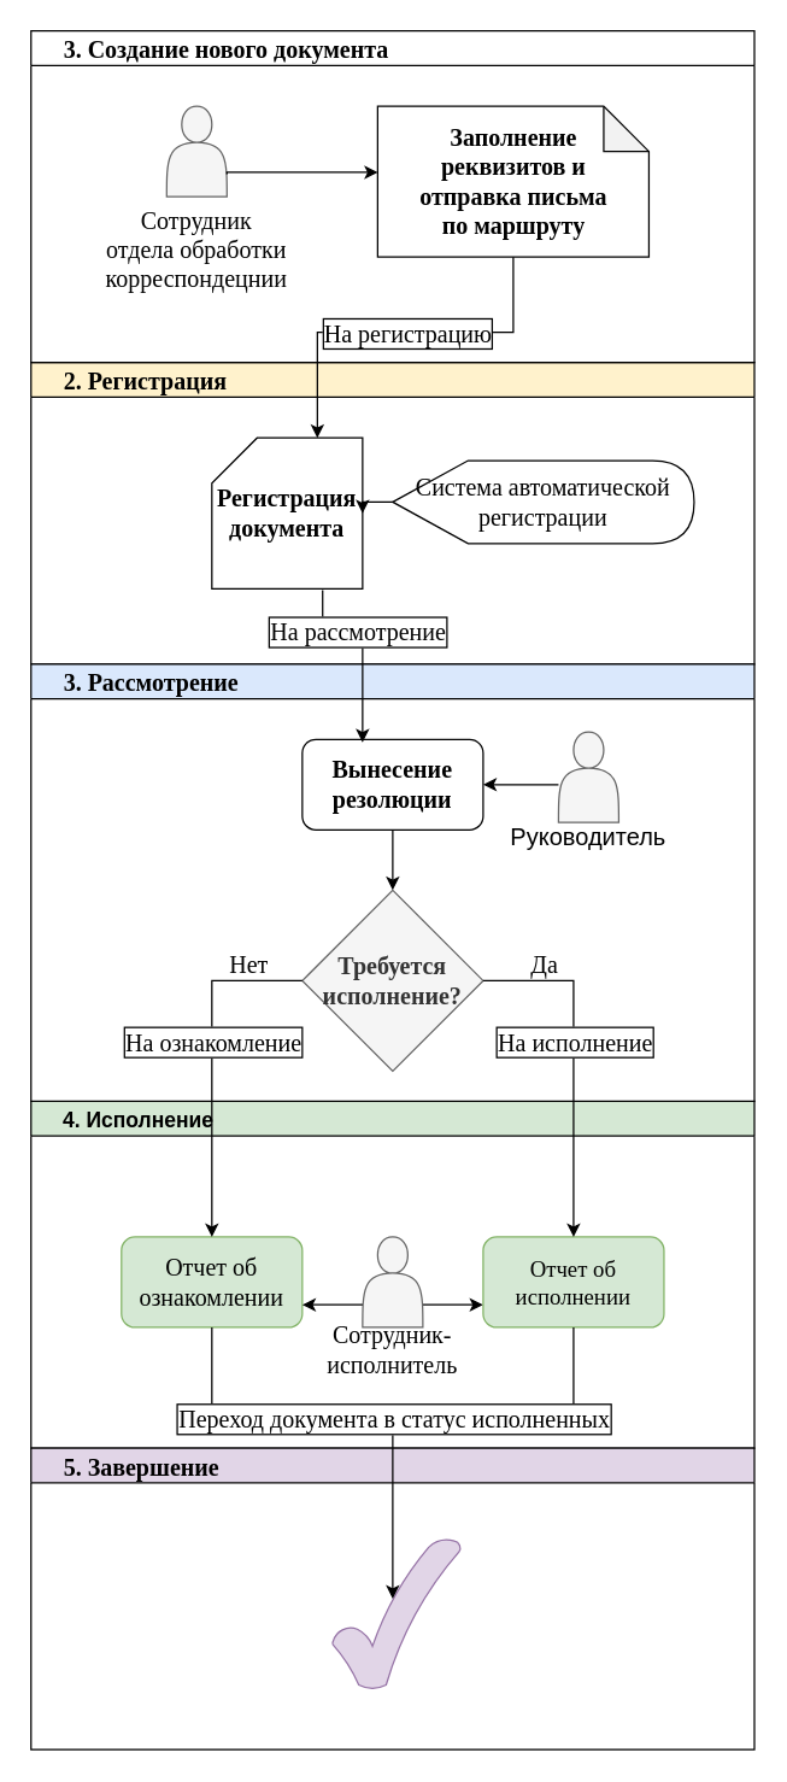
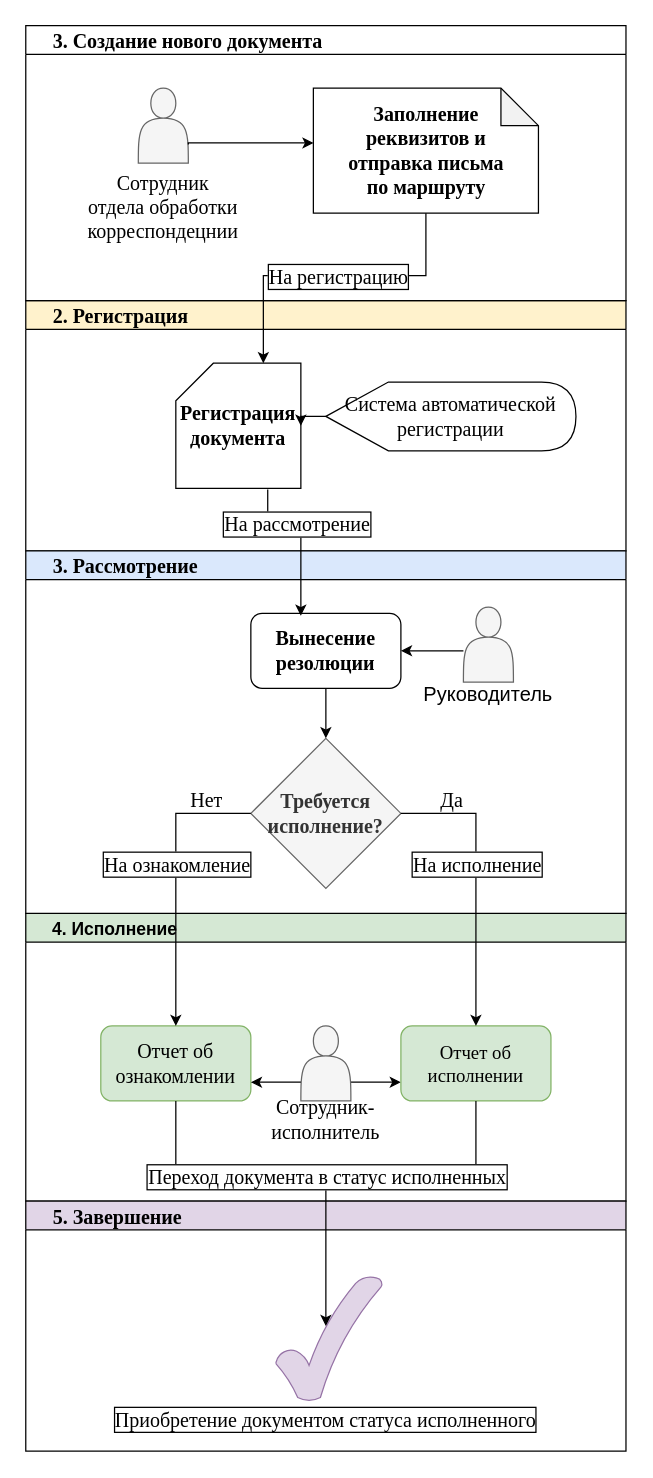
  <mxCell id="0" />
  <mxCell id="1" parent="0" />
  <mxCell id="2" value="     2. Регистрация" style="swimlane;swimlaneFillColor=#FFFFFF;fillColor=#fff2cc;strokeColor=#000000;align=left;fontSize=16;fontFamily=Times New Roman;" vertex="1" parent="1"><mxGeometry x="20" y="240" width="480" height="200" as="geometry" /></mxCell>
  <mxCell id="3" value="&lt;b style=&quot;font-size: 16px;&quot;&gt;Регистрация документа&lt;/b&gt;" style="shape=card;whiteSpace=wrap;html=1;fontFamily=Times New Roman;fontSize=16;fillColor=#FFFFFF;" parent="2" vertex="1"><mxGeometry x="120" y="50" width="100" height="100" as="geometry" /></mxCell>
  <mxCell id="4" style="edgeStyle=orthogonalEdgeStyle;rounded=0;orthogonalLoop=1;jettySize=auto;html=1;exitX=0;exitY=0.5;exitDx=0;exitDy=0;exitPerimeter=0;entryX=1;entryY=0.5;entryDx=0;entryDy=0;entryPerimeter=0;" edge="1" parent="2" source="5" target="3"><mxGeometry relative="1" as="geometry" /></mxCell>
  <mxCell id="5" value="Система автоматической регистрации" style="shape=display;whiteSpace=wrap;html=1;rounded=0;shadow=0;labelBorderColor=none;fontFamily=Times New Roman;fontSize=16;fontColor=#000000;strokeColor=default;strokeWidth=1;fillColor=none;" parent="2" vertex="1"><mxGeometry x="240" y="65" width="200" height="55" as="geometry" /></mxCell>
  <mxCell id="6" value="     4. Исполнение" style="swimlane;swimlaneFillColor=#FFFFFF;fillColor=#d5e8d4;strokeColor=#000000;align=left;fontSize=14;" vertex="1" parent="1"><mxGeometry x="20" y="730" width="480" height="230" as="geometry" /></mxCell>
  <mxCell id="7" value="" style="endArrow=classic;html=1;rounded=0;fontFamily=Times New Roman;fontSize=14;fontColor=#000000;edgeStyle=orthogonalEdgeStyle;entryX=0;entryY=0.75;entryDx=0;entryDy=0;exitX=1;exitY=0.75;exitDx=0;exitDy=0;" parent="6" source="8" target="10" edge="1"><mxGeometry width="50" height="50" relative="1" as="geometry"><mxPoint x="-280" y="140" as="sourcePoint" /><mxPoint x="-230" y="140" as="targetPoint" /></mxGeometry></mxCell>
  <mxCell id="8" value="" style="shape=actor;whiteSpace=wrap;html=1;rounded=0;shadow=0;labelBorderColor=none;fontFamily=Times New Roman;fontSize=14;fontColor=#333333;strokeColor=#666666;strokeWidth=1;fillColor=#f5f5f5;" parent="6" vertex="1"><mxGeometry x="220" y="90" width="40" height="60" as="geometry" /></mxCell>
  <mxCell id="9" value="Отчет об ознакомлении" style="rounded=1;whiteSpace=wrap;html=1;shadow=0;labelBorderColor=none;fontFamily=Times New Roman;fontSize=16;strokeColor=#82b366;strokeWidth=1;fillColor=#d5e8d4;" parent="6" vertex="1"><mxGeometry x="60" y="90" width="120" height="60" as="geometry" /></mxCell>
  <mxCell id="10" value="Отчет об исполнении" style="rounded=1;whiteSpace=wrap;html=1;shadow=0;labelBorderColor=none;fontFamily=Times New Roman;fontSize=15;strokeColor=#82b366;strokeWidth=1;fillColor=#d5e8d4;" parent="6" vertex="1"><mxGeometry x="300" y="90" width="120" height="60" as="geometry" /></mxCell>
  <mxCell id="11" value="Сотрудник-исполнитель" style="text;html=1;strokeColor=none;fillColor=none;align=center;verticalAlign=middle;whiteSpace=wrap;rounded=0;shadow=0;labelBorderColor=none;fontFamily=Times New Roman;fontSize=16;fontColor=#000000;" parent="6" vertex="1"><mxGeometry x="210" y="150" width="60" height="30" as="geometry" /></mxCell>
  <mxCell id="12" value="" style="endArrow=classic;html=1;rounded=0;fontFamily=Times New Roman;fontSize=14;fontColor=#000000;edgeStyle=orthogonalEdgeStyle;exitX=0;exitY=0.75;exitDx=0;exitDy=0;entryX=1;entryY=0.75;entryDx=0;entryDy=0;entryPerimeter=0;" parent="6" source="8" edge="1" target="9"><mxGeometry width="50" height="50" relative="1" as="geometry"><mxPoint x="-280" y="140" as="sourcePoint" /><mxPoint x="190" y="145" as="targetPoint" /><Array as="points" /></mxGeometry></mxCell>
  <mxCell id="13" value="" style="endArrow=none;html=1;rounded=0;fontFamily=Times New Roman;fontSize=14;fontColor=default;edgeStyle=orthogonalEdgeStyle;entryX=0.5;entryY=1;entryDx=0;entryDy=0;" edge="1" parent="6" target="10"><mxGeometry width="50" height="50" relative="1" as="geometry"><mxPoint x="320" y="210" as="sourcePoint" /><mxPoint x="360" y="160" as="targetPoint" /><Array as="points"><mxPoint x="360" y="210" /></Array></mxGeometry></mxCell>
  <mxCell id="14" value="     3. Рассмотрение" style="swimlane;fillColor=#dae8fc;strokeColor=#000000;swimlaneFillColor=#FFFFFF;align=left;fontFamily=Times New Roman;fontSize=16;" vertex="1" parent="1"><mxGeometry x="20" y="440" width="480" height="290" as="geometry" /></mxCell>
  <mxCell id="15" value="&lt;b style=&quot;font-size: 16px;&quot;&gt;Вынесение резолюции&lt;/b&gt;" style="rounded=1;whiteSpace=wrap;html=1;labelBorderColor=none;fontFamily=Times New Roman;fontSize=16;fillColor=#FFFFFF;strokeColor=default;" parent="14" vertex="1"><mxGeometry x="180" y="50" width="120" height="60" as="geometry" /></mxCell>
  <mxCell id="16" value="" style="shape=actor;whiteSpace=wrap;html=1;rounded=0;shadow=0;labelBorderColor=none;fontFamily=Times New Roman;fontSize=14;fontColor=#333333;strokeColor=#666666;strokeWidth=1;fillColor=#f5f5f5;" parent="14" vertex="1"><mxGeometry x="350" y="45" width="40" height="60" as="geometry" /></mxCell>
  <mxCell id="17" value="Руководитель" style="text;html=1;strokeColor=none;fillColor=none;align=center;verticalAlign=middle;whiteSpace=wrap;rounded=0;fontSize=16;" parent="14" vertex="1"><mxGeometry x="340" y="100" width="60" height="30" as="geometry" /></mxCell>
  <mxCell id="18" value="&lt;b style=&quot;font-size: 16px;&quot;&gt;Требуется исполнение?&lt;/b&gt;" style="rhombus;whiteSpace=wrap;html=1;rounded=0;shadow=0;labelBorderColor=none;fontFamily=Times New Roman;fontSize=16;fontColor=#333333;strokeColor=#666666;strokeWidth=1;fillColor=#f5f5f5;" parent="14" vertex="1"><mxGeometry x="180" y="150" width="120" height="120" as="geometry" /></mxCell>
  <mxCell id="19" value="" style="endArrow=classic;html=1;rounded=0;fontFamily=Times New Roman;fontSize=14;fontColor=#000000;edgeStyle=orthogonalEdgeStyle;exitX=0.5;exitY=1;exitDx=0;exitDy=0;entryX=0.5;entryY=0;entryDx=0;entryDy=0;" parent="14" source="15" target="18" edge="1"><mxGeometry width="50" height="50" relative="1" as="geometry"><mxPoint x="-280" y="140" as="sourcePoint" /><mxPoint x="-230" y="90" as="targetPoint" /></mxGeometry></mxCell>
  <mxCell id="20" value="" style="endArrow=classic;html=1;rounded=0;fontFamily=Times New Roman;fontSize=14;fontColor=#000000;edgeStyle=orthogonalEdgeStyle;exitX=1;exitY=0.5;exitDx=0;exitDy=0;entryX=0.5;entryY=0;entryDx=0;entryDy=0;" parent="1" source="18" target="10" edge="1"><mxGeometry relative="1" as="geometry"><mxPoint x="-320" y="650" as="sourcePoint" /><mxPoint x="-160" y="650" as="targetPoint" /></mxGeometry></mxCell>
  <mxCell id="21" value="На исполнение" style="edgeLabel;resizable=0;html=1;align=center;verticalAlign=middle;rounded=0;shadow=0;labelBorderColor=#000000;fontFamily=Times New Roman;fontSize=16;fontColor=#000000;strokeColor=default;strokeWidth=1;fillColor=none;" parent="20" connectable="0" vertex="1"><mxGeometry relative="1" as="geometry"><mxPoint y="-15" as="offset" /></mxGeometry></mxCell>
  <mxCell id="22" value="Да" style="edgeLabel;resizable=0;html=1;align=left;verticalAlign=bottom;rounded=0;shadow=0;labelBorderColor=none;fontFamily=Times New Roman;fontSize=16;fontColor=#000000;strokeColor=default;strokeWidth=1;fillColor=none;" parent="20" connectable="0" vertex="1"><mxGeometry x="-1" relative="1" as="geometry"><mxPoint x="30" as="offset" /></mxGeometry></mxCell>
  <mxCell id="23" value="" style="endArrow=classic;html=1;rounded=0;fontFamily=Times New Roman;fontSize=14;fontColor=#000000;edgeStyle=orthogonalEdgeStyle;entryX=0.5;entryY=0;entryDx=0;entryDy=0;exitX=0;exitY=0.5;exitDx=0;exitDy=0;" parent="1" source="18" target="9" edge="1"><mxGeometry relative="1" as="geometry"><mxPoint x="-320" y="650" as="sourcePoint" /><mxPoint x="-160" y="650" as="targetPoint" /></mxGeometry></mxCell>
  <mxCell id="24" value="На ознакомление" style="edgeLabel;resizable=0;html=1;align=center;verticalAlign=middle;rounded=0;shadow=0;labelBorderColor=#000000;fontFamily=Times New Roman;fontSize=16;fontColor=#000000;strokeColor=default;strokeWidth=1;fillColor=none;" parent="23" connectable="0" vertex="1"><mxGeometry relative="1" as="geometry"><mxPoint y="-15" as="offset" /></mxGeometry></mxCell>
  <mxCell id="25" value="Нет" style="edgeLabel;resizable=0;html=1;align=left;verticalAlign=bottom;rounded=0;shadow=0;labelBorderColor=none;fontFamily=Times New Roman;fontSize=16;fontColor=#000000;strokeColor=default;strokeWidth=1;fillColor=none;" parent="23" connectable="0" vertex="1"><mxGeometry x="-1" relative="1" as="geometry"><mxPoint x="-50" as="offset" /></mxGeometry></mxCell>
  <mxCell id="26" value="" style="endArrow=classic;html=1;rounded=0;fontFamily=Times New Roman;fontSize=14;fontColor=#000000;edgeStyle=orthogonalEdgeStyle;entryX=1;entryY=0.5;entryDx=0;entryDy=0;" parent="1" target="15" edge="1"><mxGeometry width="50" height="50" relative="1" as="geometry"><mxPoint x="370" y="520" as="sourcePoint" /><mxPoint x="-210" y="520" as="targetPoint" /><Array as="points"><mxPoint x="370" y="520" /></Array></mxGeometry></mxCell>
  <mxCell id="27" value="     3. Создание нового документа" style="swimlane;swimlaneFillColor=#FFFFFF;align=left;fontFamily=Times New Roman;fontSize=16;" vertex="1" parent="1"><mxGeometry x="20" y="20" width="480" height="220" as="geometry" /></mxCell>
  <mxCell id="28" value="" style="shape=actor;whiteSpace=wrap;html=1;fillColor=#f5f5f5;strokeColor=#666666;fontColor=#333333;" parent="27" vertex="1"><mxGeometry x="90" y="50" width="40" height="60" as="geometry" /></mxCell>
  <mxCell id="29" value="Сотрудник отдела обработки корреспондецнии" style="text;html=1;strokeColor=none;fillColor=none;align=center;verticalAlign=middle;whiteSpace=wrap;rounded=0;fontSize=16;fontFamily=Times New Roman;" parent="27" vertex="1"><mxGeometry x="80" y="130" width="60" height="30" as="geometry" /></mxCell>
  <mxCell id="30" value="" style="shape=note;whiteSpace=wrap;html=1;backgroundOutline=1;darkOpacity=0.05;" parent="27" vertex="1"><mxGeometry x="230" y="50" width="180" height="100" as="geometry" /></mxCell>
  <mxCell id="31" value="Заполнение реквизитов и отправка письма по маршруту" style="text;html=1;strokeColor=none;fillColor=none;align=center;verticalAlign=middle;whiteSpace=wrap;rounded=0;fontSize=16;fontStyle=1;fontFamily=Times New Roman;" parent="27" vertex="1"><mxGeometry x="248.75" y="70" width="142.5" height="60" as="geometry" /></mxCell>
  <mxCell id="32" value="" style="endArrow=classic;html=1;rounded=0;fontFamily=Times New Roman;fontSize=14;edgeStyle=orthogonalEdgeStyle;exitX=1;exitY=0.75;exitDx=0;exitDy=0;entryX=0.001;entryY=0.438;entryDx=0;entryDy=0;entryPerimeter=0;" parent="27" source="28" target="30" edge="1"><mxGeometry width="50" height="50" relative="1" as="geometry"><mxPoint x="160" y="110" as="sourcePoint" /><mxPoint x="230" y="95" as="targetPoint" /><Array as="points"><mxPoint x="130" y="94" /></Array></mxGeometry></mxCell>
  <mxCell id="33" value="" style="endArrow=classic;html=1;rounded=0;fontFamily=Times New Roman;fontSize=14;edgeStyle=orthogonalEdgeStyle;exitX=0.5;exitY=1;exitDx=0;exitDy=0;exitPerimeter=0;" parent="1" source="30" edge="1"><mxGeometry relative="1" as="geometry"><mxPoint x="-290" y="300" as="sourcePoint" /><mxPoint x="210" y="290" as="targetPoint" /><Array as="points"><mxPoint x="340" y="220" /><mxPoint x="210" y="220" /></Array></mxGeometry></mxCell>
  <mxCell id="34" value="На регистрацию" style="edgeLabel;resizable=0;html=1;align=center;verticalAlign=middle;fontFamily=Times New Roman;fontSize=16;fillColor=#FFFFFF;labelBorderColor=#000000;" parent="33" connectable="0" vertex="1"><mxGeometry relative="1" as="geometry"><mxPoint x="4" as="offset" /></mxGeometry></mxCell>
  <mxCell id="35" value="" style="endArrow=classic;html=1;rounded=0;edgeStyle=orthogonalEdgeStyle;exitX=0.735;exitY=1.009;exitDx=0;exitDy=0;exitPerimeter=0;" edge="1" parent="1" source="3"><mxGeometry relative="1" as="geometry"><mxPoint x="190" y="420" as="sourcePoint" /><mxPoint x="240" y="492" as="targetPoint" /><Array as="points"><mxPoint x="214" y="420" /><mxPoint x="240" y="420" /></Array></mxGeometry></mxCell>
  <mxCell id="36" value="&lt;font style=&quot;font-size: 16px;&quot;&gt;На рассмотрение&lt;/font&gt;" style="edgeLabel;resizable=0;html=1;align=center;verticalAlign=middle;labelBorderColor=#000000;strokeColor=#000000;fontSize=16;fontFamily=Times New Roman;" connectable="0" vertex="1" parent="35"><mxGeometry relative="1" as="geometry"><mxPoint x="-4" y="-10" as="offset" /></mxGeometry></mxCell>
  <mxCell id="37" value="     5. Завершение" style="swimlane;labelBorderColor=none;fontSize=16;strokeColor=#000000;align=left;fillColor=#e1d5e7;swimlaneFillColor=#FFFFFF;fontFamily=Times New Roman;" vertex="1" parent="1"><mxGeometry x="20" y="960" width="480" height="200" as="geometry" /></mxCell>
  <mxCell id="38" value="" style="endArrow=classic;html=1;rounded=0;fontFamily=Times New Roman;fontSize=14;edgeStyle=orthogonalEdgeStyle;exitX=0.5;exitY=0;exitDx=0;exitDy=0;entryX=0.5;entryY=0;entryDx=0;entryDy=0;startArrow=none;" edge="1" parent="37"><mxGeometry width="50" height="50" relative="1" as="geometry"><mxPoint x="240" y="100" as="sourcePoint" /><mxPoint x="240" y="100" as="targetPoint" /><Array as="points" /></mxGeometry></mxCell>
  <mxCell id="39" value="" style="verticalLabelPosition=bottom;verticalAlign=top;html=1;shape=mxgraph.basic.tick;shadow=0;labelBackgroundColor=default;labelBorderColor=#000000;fontFamily=Times New Roman;fontSize=16;strokeColor=#9673a6;fillColor=#e1d5e7;" vertex="1" parent="37"><mxGeometry x="200" y="60" width="85" height="100" as="geometry" /></mxCell>
+ <mxCell id="40" value="Приобретение документом статуса исполненного" style="text;html=1;strokeColor=none;fillColor=none;align=center;verticalAlign=middle;whiteSpace=wrap;rounded=0;shadow=0;labelBackgroundColor=default;labelBorderColor=#000000;fontFamily=Times New Roman;fontSize=16;fontColor=default;" vertex="1" parent="37"><mxGeometry x="45" y="160" width="390" height="30" as="geometry" /></mxCell>
  <mxCell id="41" value="" style="endArrow=classic;html=1;rounded=0;fontFamily=Times New Roman;fontSize=14;fontColor=default;edgeStyle=orthogonalEdgeStyle;exitX=0.5;exitY=1;exitDx=0;exitDy=0;entryX=0.5;entryY=0;entryDx=0;entryDy=0;" edge="1" parent="1" source="9"><mxGeometry relative="1" as="geometry"><mxPoint x="230" y="890" as="sourcePoint" /><mxPoint x="260" y="1060" as="targetPoint" /><Array as="points"><mxPoint x="140" y="940" /><mxPoint x="260" y="940" /></Array></mxGeometry></mxCell>
  <mxCell id="42" value="Переход документа в статус исполненных" style="edgeLabel;resizable=0;html=1;align=center;verticalAlign=middle;labelBackgroundColor=default;labelBorderColor=#000000;fontFamily=Times New Roman;fontSize=16;fontColor=default;strokeColor=#000000;" connectable="0" vertex="1" parent="41"><mxGeometry relative="1" as="geometry"><mxPoint x="30" as="offset" /></mxGeometry></mxCell>
